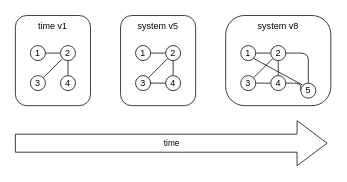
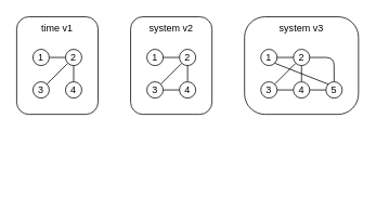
  <mxCell id="0" />
  <mxCell id="1" parent="0" />
- <mxCell id="2" value="time" style="html=1;shadow=0;dashed=0;align=center;verticalAlign=middle;shape=mxgraph.arrows2.arrow;dy=0.6;dx=40;notch=0;fontFamily=Helvetica;fontSize=11;fontColor=default;labelBackgroundColor=default;" parent="1" vertex="1"><mxGeometry x="20" y="160" width="415" height="60" as="geometry" /></mxCell>
  <mxCell id="3" value="time v1" style="rounded=1;whiteSpace=wrap;html=1;fillColor=none;verticalAlign=top;" parent="1" vertex="1"><mxGeometry x="20" y="20" width="100" height="120" as="geometry" /></mxCell>
  <mxCell id="4" style="edgeStyle=orthogonalEdgeStyle;rounded=1;orthogonalLoop=1;jettySize=auto;html=1;exitX=1;exitY=0.5;exitDx=0;exitDy=0;entryX=0;entryY=0.5;entryDx=0;entryDy=0;curved=0;endArrow=none;startFill=0;" parent="1" source="5" target="8" edge="1"><mxGeometry relative="1" as="geometry" /></mxCell>
  <mxCell id="5" value="1" style="ellipse;whiteSpace=wrap;html=1;aspect=fixed;shadow=0;" parent="1" vertex="1"><mxGeometry x="40" y="60" width="20" height="20" as="geometry" /></mxCell>
  <mxCell id="6" style="edgeStyle=orthogonalEdgeStyle;shape=connector;curved=0;rounded=1;orthogonalLoop=1;jettySize=auto;html=1;exitX=0.5;exitY=1;exitDx=0;exitDy=0;entryX=0.5;entryY=0;entryDx=0;entryDy=0;strokeColor=default;align=center;verticalAlign=middle;fontFamily=Helvetica;fontSize=11;fontColor=default;labelBackgroundColor=default;startFill=0;endArrow=none;" parent="1" source="8" target="10" edge="1"><mxGeometry relative="1" as="geometry" /></mxCell>
  <mxCell id="7" style="shape=connector;rounded=0;orthogonalLoop=1;jettySize=auto;html=1;exitX=0;exitY=1;exitDx=0;exitDy=0;entryX=1;entryY=0;entryDx=0;entryDy=0;strokeColor=default;align=center;verticalAlign=middle;fontFamily=Helvetica;fontSize=11;fontColor=default;labelBackgroundColor=default;startFill=0;endArrow=none;" parent="1" source="8" target="9" edge="1"><mxGeometry relative="1" as="geometry" /></mxCell>
  <mxCell id="8" value="2" style="ellipse;whiteSpace=wrap;html=1;aspect=fixed;shadow=0;" parent="1" vertex="1"><mxGeometry x="80" y="60" width="20" height="20" as="geometry" /></mxCell>
  <mxCell id="9" value="3" style="ellipse;whiteSpace=wrap;html=1;aspect=fixed;shadow=0;" parent="1" vertex="1"><mxGeometry x="40" y="100" width="20" height="20" as="geometry" /></mxCell>
  <mxCell id="10" value="4" style="ellipse;whiteSpace=wrap;html=1;aspect=fixed;shadow=0;" parent="1" vertex="1"><mxGeometry x="80" y="100" width="20" height="20" as="geometry" /></mxCell>
- <mxCell id="11" value="system v5" style="rounded=1;whiteSpace=wrap;html=1;fillColor=none;verticalAlign=top;" parent="1" vertex="1"><mxGeometry x="160" y="20" width="100" height="120" as="geometry" /></mxCell>
+ <mxCell id="11" value="system v2" style="rounded=1;whiteSpace=wrap;html=1;fillColor=none;verticalAlign=top;" parent="1" vertex="1"><mxGeometry x="160" y="20" width="100" height="120" as="geometry" /></mxCell>
  <mxCell id="12" style="edgeStyle=orthogonalEdgeStyle;rounded=1;orthogonalLoop=1;jettySize=auto;html=1;exitX=1;exitY=0.5;exitDx=0;exitDy=0;entryX=0;entryY=0.5;entryDx=0;entryDy=0;curved=0;endArrow=none;startFill=0;" parent="1" source="13" target="16" edge="1"><mxGeometry relative="1" as="geometry" /></mxCell>
  <mxCell id="13" value="1" style="ellipse;whiteSpace=wrap;html=1;aspect=fixed;shadow=0;" parent="1" vertex="1"><mxGeometry x="180" y="60" width="20" height="20" as="geometry" /></mxCell>
  <mxCell id="14" style="edgeStyle=orthogonalEdgeStyle;shape=connector;curved=0;rounded=1;orthogonalLoop=1;jettySize=auto;html=1;exitX=0.5;exitY=1;exitDx=0;exitDy=0;entryX=0.5;entryY=0;entryDx=0;entryDy=0;strokeColor=default;align=center;verticalAlign=middle;fontFamily=Helvetica;fontSize=11;fontColor=default;labelBackgroundColor=default;startFill=0;endArrow=none;" parent="1" source="16" target="19" edge="1"><mxGeometry relative="1" as="geometry" /></mxCell>
  <mxCell id="15" style="shape=connector;rounded=0;orthogonalLoop=1;jettySize=auto;html=1;exitX=0;exitY=1;exitDx=0;exitDy=0;entryX=1;entryY=0;entryDx=0;entryDy=0;strokeColor=default;align=center;verticalAlign=middle;fontFamily=Helvetica;fontSize=11;fontColor=default;labelBackgroundColor=default;startFill=0;endArrow=none;" parent="1" source="16" target="18" edge="1"><mxGeometry relative="1" as="geometry" /></mxCell>
  <mxCell id="16" value="2" style="ellipse;whiteSpace=wrap;html=1;aspect=fixed;shadow=0;" parent="1" vertex="1"><mxGeometry x="220" y="60" width="20" height="20" as="geometry" /></mxCell>
  <mxCell id="17" style="edgeStyle=orthogonalEdgeStyle;shape=connector;curved=0;rounded=1;orthogonalLoop=1;jettySize=auto;html=1;exitX=1;exitY=0.5;exitDx=0;exitDy=0;entryX=0;entryY=0.5;entryDx=0;entryDy=0;strokeColor=default;align=center;verticalAlign=middle;fontFamily=Helvetica;fontSize=11;fontColor=default;labelBackgroundColor=default;startFill=0;endArrow=none;" parent="1" source="18" target="19" edge="1"><mxGeometry relative="1" as="geometry" /></mxCell>
  <mxCell id="18" value="3" style="ellipse;whiteSpace=wrap;html=1;aspect=fixed;shadow=0;" parent="1" vertex="1"><mxGeometry x="180" y="100" width="20" height="20" as="geometry" /></mxCell>
  <mxCell id="19" value="4" style="ellipse;whiteSpace=wrap;html=1;aspect=fixed;shadow=0;" parent="1" vertex="1"><mxGeometry x="220" y="100" width="20" height="20" as="geometry" /></mxCell>
- <mxCell id="20" value="system v8" style="rounded=1;whiteSpace=wrap;html=1;fillColor=none;verticalAlign=top;arcSize=21;" parent="1" vertex="1"><mxGeometry x="300" y="20" width="140" height="120" as="geometry" /></mxCell>
+ <mxCell id="20" value="system v3" style="rounded=1;whiteSpace=wrap;html=1;fillColor=none;verticalAlign=top;arcSize=21;" parent="1" vertex="1"><mxGeometry x="300" y="20" width="140" height="120" as="geometry" /></mxCell>
  <mxCell id="21" style="edgeStyle=orthogonalEdgeStyle;rounded=1;orthogonalLoop=1;jettySize=auto;html=1;exitX=1;exitY=0.5;exitDx=0;exitDy=0;entryX=0;entryY=0.5;entryDx=0;entryDy=0;curved=0;endArrow=none;startFill=0;" parent="1" source="22" target="26" edge="1"><mxGeometry relative="1" as="geometry" /></mxCell>
  <mxCell id="22" value="1" style="ellipse;whiteSpace=wrap;html=1;aspect=fixed;shadow=0;" parent="1" vertex="1"><mxGeometry x="320" y="60" width="20" height="20" as="geometry" /></mxCell>
  <mxCell id="23" style="edgeStyle=orthogonalEdgeStyle;shape=connector;curved=0;rounded=1;orthogonalLoop=1;jettySize=auto;html=1;exitX=0.5;exitY=1;exitDx=0;exitDy=0;entryX=0.5;entryY=0;entryDx=0;entryDy=0;strokeColor=default;align=center;verticalAlign=middle;fontFamily=Helvetica;fontSize=11;fontColor=default;labelBackgroundColor=default;startFill=0;endArrow=none;" parent="1" source="26" target="30" edge="1"><mxGeometry relative="1" as="geometry" /></mxCell>
  <mxCell id="24" style="shape=connector;rounded=0;orthogonalLoop=1;jettySize=auto;html=1;exitX=0;exitY=1;exitDx=0;exitDy=0;entryX=1;entryY=0;entryDx=0;entryDy=0;strokeColor=default;align=center;verticalAlign=middle;fontFamily=Helvetica;fontSize=11;fontColor=default;labelBackgroundColor=default;startFill=0;endArrow=none;" parent="1" source="26" target="28" edge="1"><mxGeometry relative="1" as="geometry" /></mxCell>
  <mxCell id="25" style="edgeStyle=orthogonalEdgeStyle;shape=connector;curved=0;rounded=1;orthogonalLoop=1;jettySize=auto;html=1;exitX=1;exitY=0.5;exitDx=0;exitDy=0;entryX=0.5;entryY=0;entryDx=0;entryDy=0;strokeColor=default;align=center;verticalAlign=middle;fontFamily=Helvetica;fontSize=11;fontColor=default;labelBackgroundColor=default;startFill=0;endArrow=none;" parent="1" source="26" target="32" edge="1"><mxGeometry relative="1" as="geometry" /></mxCell>
  <mxCell id="26" value="2" style="ellipse;whiteSpace=wrap;html=1;aspect=fixed;shadow=0;" parent="1" vertex="1"><mxGeometry x="360" y="60" width="20" height="20" as="geometry" /></mxCell>
  <mxCell id="27" style="edgeStyle=orthogonalEdgeStyle;shape=connector;curved=0;rounded=1;orthogonalLoop=1;jettySize=auto;html=1;exitX=1;exitY=0.5;exitDx=0;exitDy=0;entryX=0;entryY=0.5;entryDx=0;entryDy=0;strokeColor=default;align=center;verticalAlign=middle;fontFamily=Helvetica;fontSize=11;fontColor=default;labelBackgroundColor=default;startFill=0;endArrow=none;" parent="1" source="28" target="30" edge="1"><mxGeometry relative="1" as="geometry" /></mxCell>
  <mxCell id="28" value="3" style="ellipse;whiteSpace=wrap;html=1;aspect=fixed;shadow=0;" parent="1" vertex="1"><mxGeometry x="320" y="100" width="20" height="20" as="geometry" /></mxCell>
  <mxCell id="29" style="edgeStyle=orthogonalEdgeStyle;shape=connector;curved=0;rounded=1;orthogonalLoop=1;jettySize=auto;html=1;exitX=1;exitY=0.5;exitDx=0;exitDy=0;entryX=0;entryY=0.5;entryDx=0;entryDy=0;strokeColor=default;align=center;verticalAlign=middle;fontFamily=Helvetica;fontSize=11;fontColor=default;labelBackgroundColor=default;startFill=0;endArrow=none;" parent="1" source="30" target="32" edge="1"><mxGeometry relative="1" as="geometry" /></mxCell>
  <mxCell id="30" value="4" style="ellipse;whiteSpace=wrap;html=1;aspect=fixed;shadow=0;" parent="1" vertex="1"><mxGeometry x="360" y="100" width="20" height="20" as="geometry" /></mxCell>
  <mxCell id="31" style="shape=connector;rounded=1;orthogonalLoop=1;jettySize=auto;html=1;exitX=0;exitY=0;exitDx=0;exitDy=0;entryX=1;entryY=1;entryDx=0;entryDy=0;strokeColor=default;align=center;verticalAlign=middle;fontFamily=Helvetica;fontSize=11;fontColor=default;labelBackgroundColor=default;startFill=0;endArrow=none;" parent="1" source="32" target="22" edge="1"><mxGeometry relative="1" as="geometry" /></mxCell>
- <mxCell id="32" value="5" style="ellipse;whiteSpace=wrap;html=1;aspect=fixed;shadow=0;" parent="1" vertex="1"><mxGeometry x="400" y="110" width="20" height="20" as="geometry" /></mxCell>
+ <mxCell id="32" value="5" style="ellipse;whiteSpace=wrap;html=1;aspect=fixed;shadow=0;" parent="1" vertex="1"><mxGeometry x="400" y="100" width="20" height="20" as="geometry" /></mxCell>
